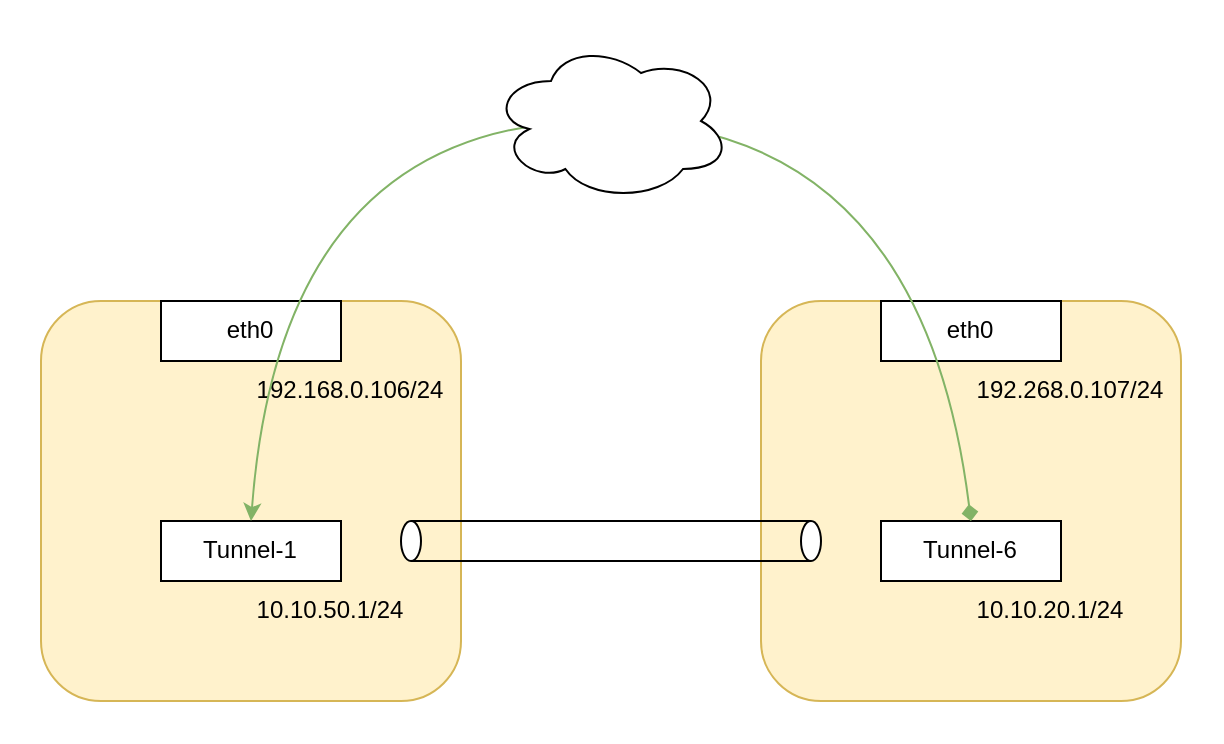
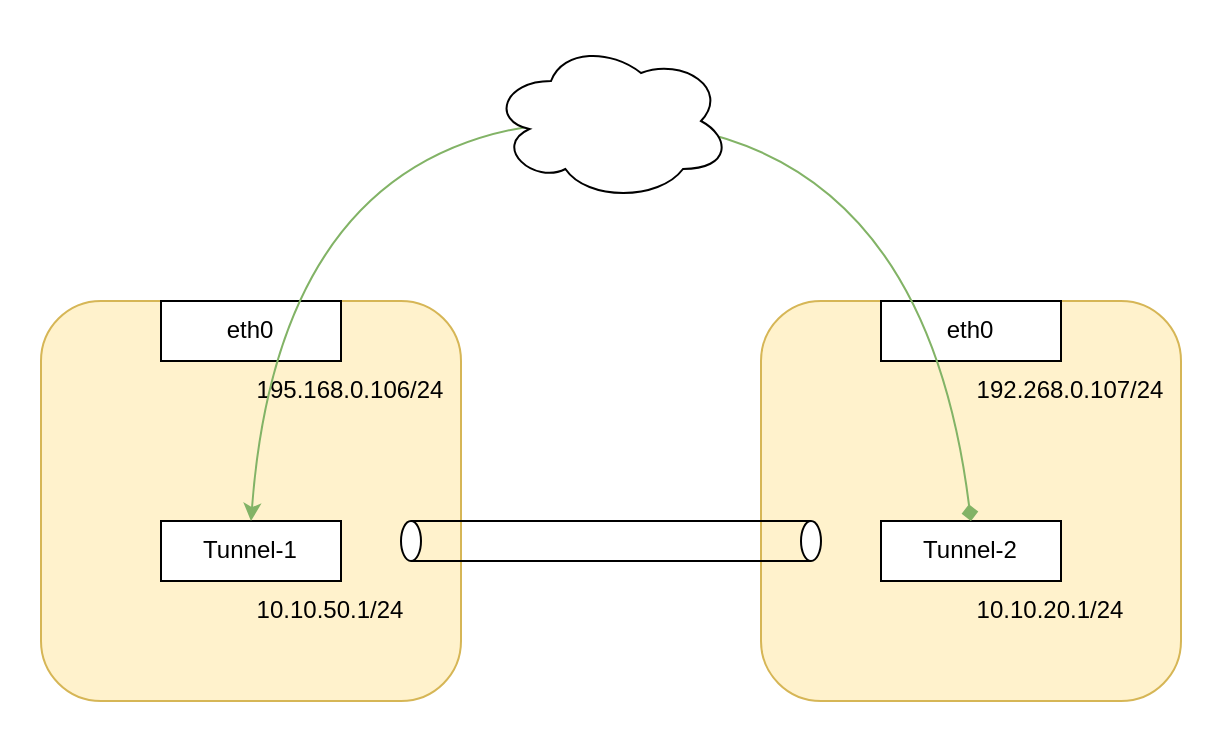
  <mxCell id="0" />
  <mxCell id="1" parent="0" />
  <mxCell id="2" value="" style="rounded=1;whiteSpace=wrap;html=1;fillColor=#fff2cc;strokeColor=#d6b656;" vertex="1" parent="1"><mxGeometry x="20" y="150" width="210" height="200" as="geometry" /></mxCell>
  <mxCell id="3" value="eth0" style="rounded=0;whiteSpace=wrap;html=1;" vertex="1" parent="1"><mxGeometry x="80" y="150" width="90" height="30" as="geometry" /></mxCell>
  <mxCell id="4" value="Tunnel-1" style="rounded=0;whiteSpace=wrap;html=1;" vertex="1" parent="1"><mxGeometry x="80" y="260" width="90" height="30" as="geometry" /></mxCell>
- <mxCell id="5" value="192.168.0.106/24" style="text;html=1;strokeColor=none;fillColor=none;align=center;verticalAlign=middle;whiteSpace=wrap;rounded=0;" vertex="1" parent="1"><mxGeometry x="130" y="180" width="90" height="30" as="geometry" /></mxCell>
+ <mxCell id="5" value="195.168.0.106/24" style="text;html=1;strokeColor=none;fillColor=none;align=center;verticalAlign=middle;whiteSpace=wrap;rounded=0;" vertex="1" parent="1"><mxGeometry x="130" y="180" width="90" height="30" as="geometry" /></mxCell>
  <mxCell id="6" value="10.10.50.1/24" style="text;html=1;strokeColor=none;fillColor=none;align=center;verticalAlign=middle;whiteSpace=wrap;rounded=0;" vertex="1" parent="1"><mxGeometry x="120" y="290" width="90" height="30" as="geometry" /></mxCell>
  <mxCell id="7" value="" style="rounded=1;whiteSpace=wrap;html=1;fillColor=#fff2cc;strokeColor=#d6b656;" vertex="1" parent="1"><mxGeometry x="380" y="150" width="210" height="200" as="geometry" /></mxCell>
  <mxCell id="8" value="eth0" style="rounded=0;whiteSpace=wrap;html=1;" vertex="1" parent="1"><mxGeometry x="440" y="150" width="90" height="30" as="geometry" /></mxCell>
- <mxCell id="9" value="Tunnel-6" style="rounded=0;whiteSpace=wrap;html=1;" vertex="1" parent="1"><mxGeometry x="440" y="260" width="90" height="30" as="geometry" /></mxCell>
+ <mxCell id="9" value="Tunnel-2" style="rounded=0;whiteSpace=wrap;html=1;" vertex="1" parent="1"><mxGeometry x="440" y="260" width="90" height="30" as="geometry" /></mxCell>
  <mxCell id="10" value="192.268.0.107/24" style="text;html=1;strokeColor=none;fillColor=none;align=center;verticalAlign=middle;whiteSpace=wrap;rounded=0;" vertex="1" parent="1"><mxGeometry x="490" y="180" width="90" height="30" as="geometry" /></mxCell>
  <mxCell id="11" value="10.10.20.1/24" style="text;html=1;strokeColor=none;fillColor=none;align=center;verticalAlign=middle;whiteSpace=wrap;rounded=0;" vertex="1" parent="1"><mxGeometry x="480" y="290" width="90" height="30" as="geometry" /></mxCell>
  <mxCell id="12" value="" style="group" vertex="1" connectable="0" parent="1"><mxGeometry x="200" y="260" width="210" height="20" as="geometry" /></mxCell>
  <mxCell id="13" value="" style="ellipse;whiteSpace=wrap;html=1;" vertex="1" parent="12"><mxGeometry x="200" width="10" height="20" as="geometry" /></mxCell>
  <mxCell id="14" value="" style="ellipse;whiteSpace=wrap;html=1;" vertex="1" parent="12"><mxGeometry width="10" height="20" as="geometry" /></mxCell>
  <mxCell id="15" value="" style="endArrow=none;html=1;rounded=0;entryX=0.5;entryY=0;entryDx=0;entryDy=0;exitX=0.5;exitY=0;exitDx=0;exitDy=0;" edge="1" parent="12" source="14" target="13"><mxGeometry width="50" height="50" relative="1" as="geometry"><mxPoint as="sourcePoint" /><mxPoint x="200" as="targetPoint" /></mxGeometry></mxCell>
  <mxCell id="16" value="" style="endArrow=none;html=1;rounded=0;entryX=0.5;entryY=1;entryDx=0;entryDy=0;exitX=0.5;exitY=1;exitDx=0;exitDy=0;" edge="1" parent="12" source="14" target="13"><mxGeometry width="50" height="50" relative="1" as="geometry"><mxPoint y="20" as="sourcePoint" /><mxPoint x="200" y="20" as="targetPoint" /></mxGeometry></mxCell>
  <mxCell id="17" value="" style="curved=1;endArrow=diamond;html=1;rounded=0;entryX=0.5;entryY=0;entryDx=0;entryDy=0;exitX=0.5;exitY=0;exitDx=0;exitDy=0;fillColor=#d5e8d4;strokeColor=#82b366;startArrow=classic;startFill=1;" edge="1" parent="1" source="4" target="9"><mxGeometry width="50" height="50" relative="1" as="geometry"><mxPoint x="150" y="90" as="sourcePoint" /><mxPoint x="200" y="40" as="targetPoint" /><Array as="points"><mxPoint x="140" y="60" /><mxPoint x="460" y="60" /></Array></mxGeometry></mxCell>
  <mxCell id="18" value="" style="ellipse;shape=cloud;whiteSpace=wrap;html=1;" vertex="1" parent="1"><mxGeometry x="245" y="20" width="120" height="80" as="geometry" /></mxCell>
